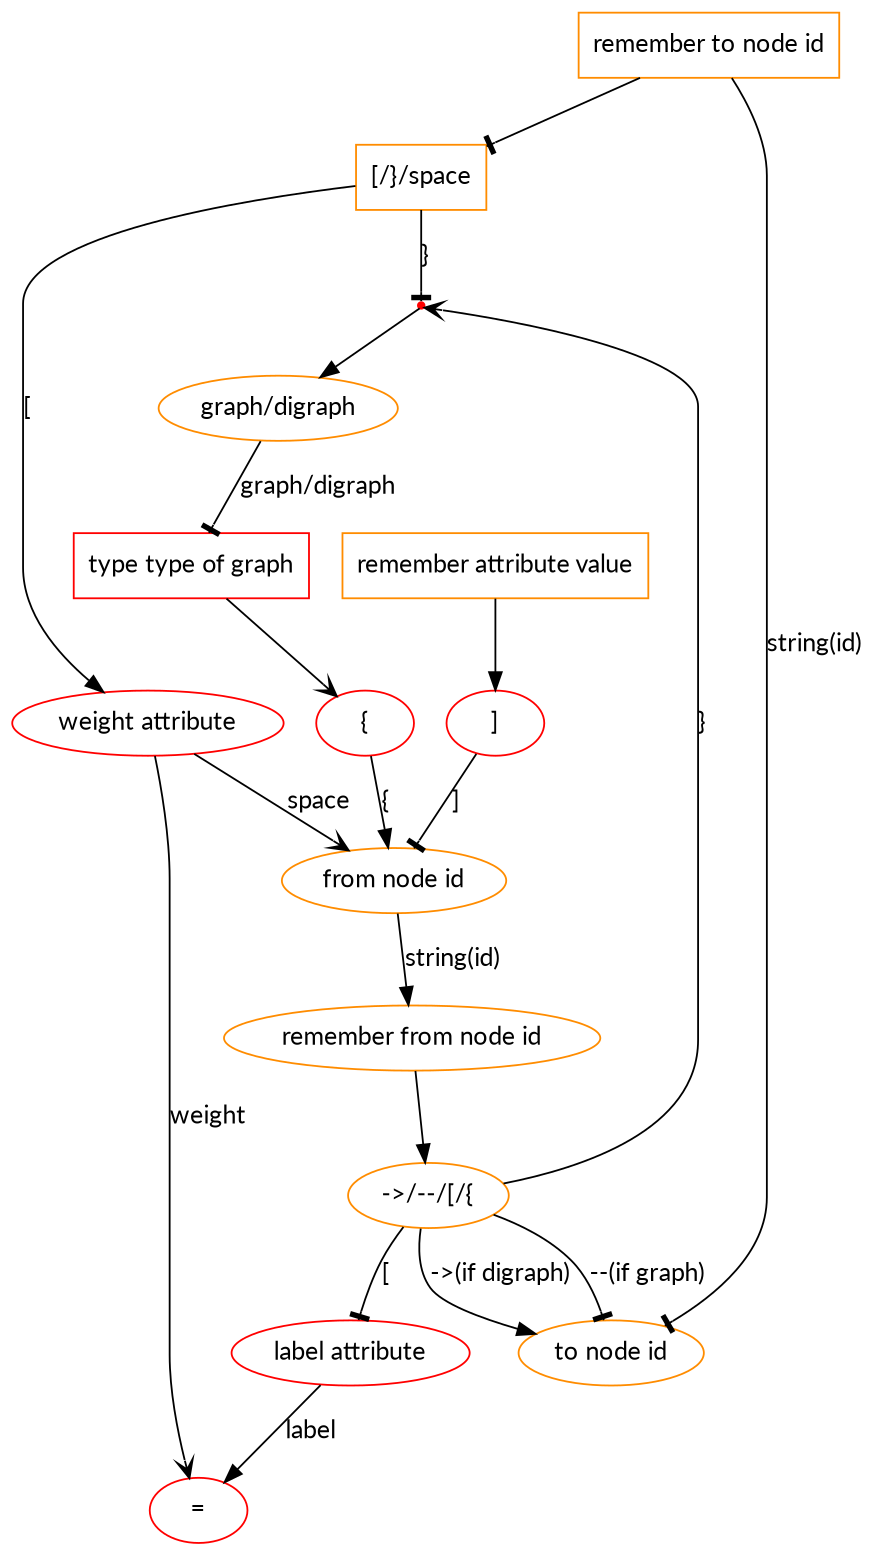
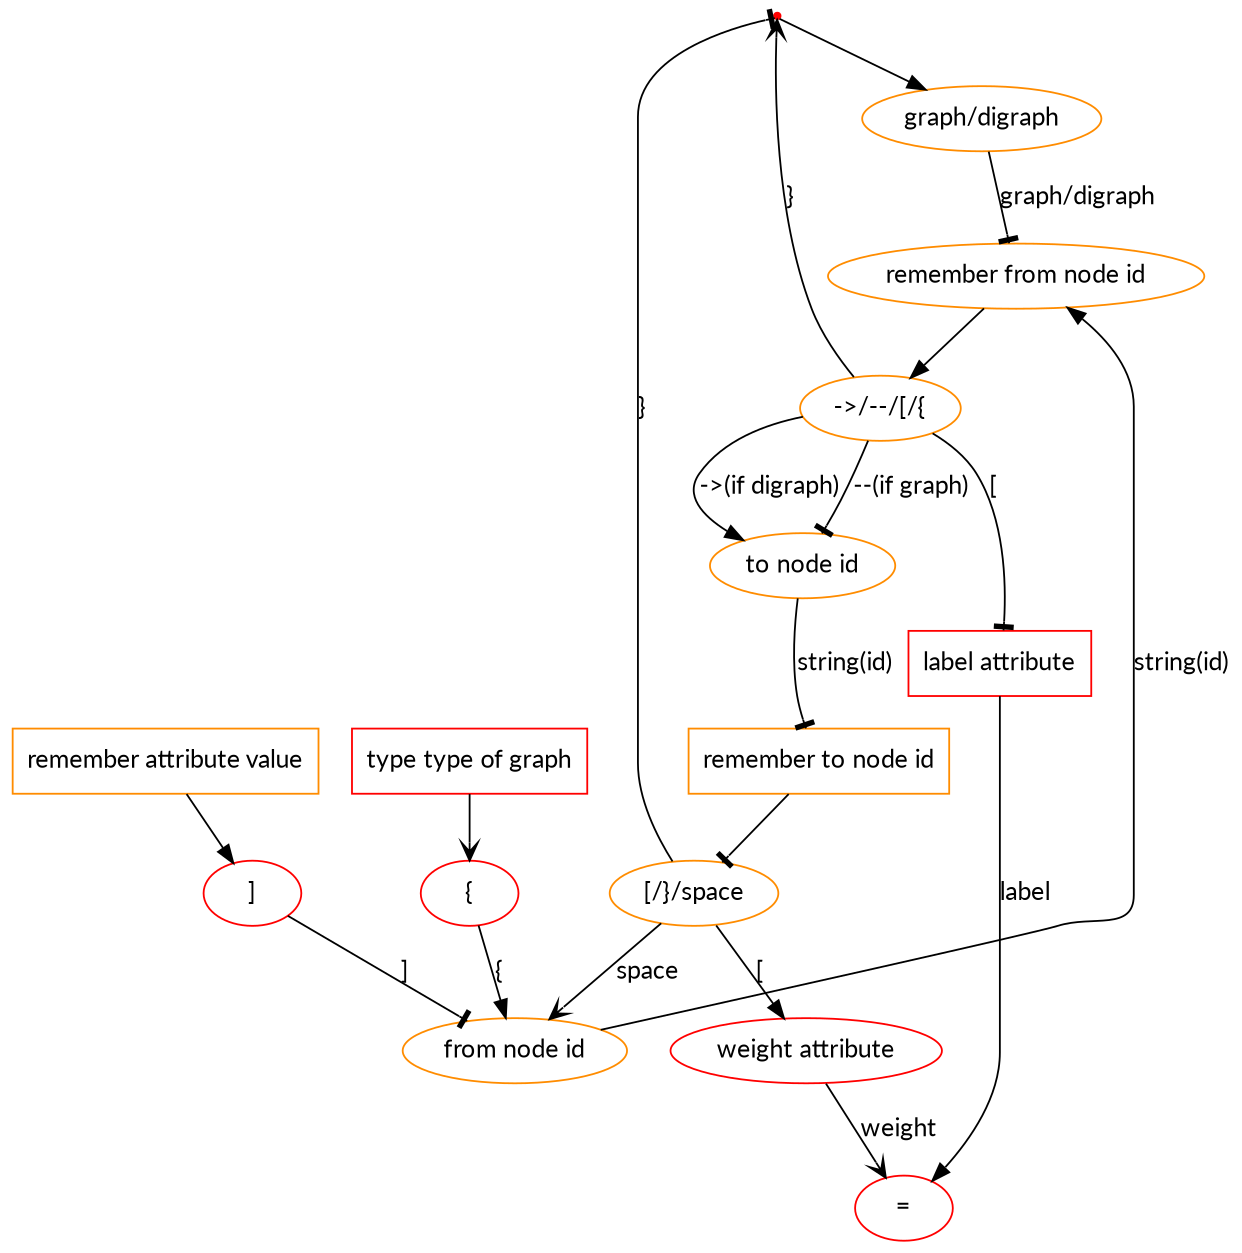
  digraph {
    fontname=Lato
    node [color=darkorange fontname=Lato shape=ellipse]
    edge [arrowhead=normal fontname=Lato]
    entrypoint [color=red shape=point]
    n2 [label="graph/digraph"]
    n3 [color=red label="type type of graph" shape=box]
    n4 [color=red label="{"]
    n5 [label="from node id"]
    n6 [label="remember from node id"]
    n7 [label="->/--/[/{"]
    n8 [label="to node id"]
-   n9 [color=red label="label attribute"]
+   n9 [color=red label="label attribute" shape=box]
    n10 [label="remember to node id" shape=box]
    n11 [color=red label="="]
-   n12 [label="[/}/space" shape=box]
+   n12 [label="[/}/space" shape=""]
    n13 [color=red label="weight attribute"]
    n14 [label="remember attribute value" shape=box]
    n15 [color=red label="]" shape=""]
    entrypoint -> n2
-   n2 -> n3 [arrowhead=tee label="graph/digraph"]
+   n2 -> n6 [arrowhead=tee label="graph/digraph"]
    n3 -> n4 [arrowhead=vee]
    n4 -> n5 [label="{"]
    n5 -> n6 [label="string(id)"]
    n6 -> n7
    n7 -> entrypoint [arrowhead=vee label="}"]
    n7 -> n8 [label="->(if digraph)"]
    n7 -> n8 [arrowhead=tee label="--(if graph)"]
    n7 -> n9 [arrowhead=tee label="["]
-   n10 -> n8 [arrowhead=tee label="string(id)"]
+   n8 -> n10 [arrowhead=tee label="string(id)"]
    n9 -> n11 [label=label]
    n10 -> n12 [arrowhead=tee]
    n12 -> entrypoint [arrowhead=tee label="}"]
-   n13 -> n5 [arrowhead=vee label=space]
+   n12 -> n5 [arrowhead=vee label=space]
    n12 -> n13 [label="["]
    n13 -> n11 [arrowhead=vee label=weight]
    n14 -> n15
    n15 -> n5 [arrowhead=tee label="]"]
  }
